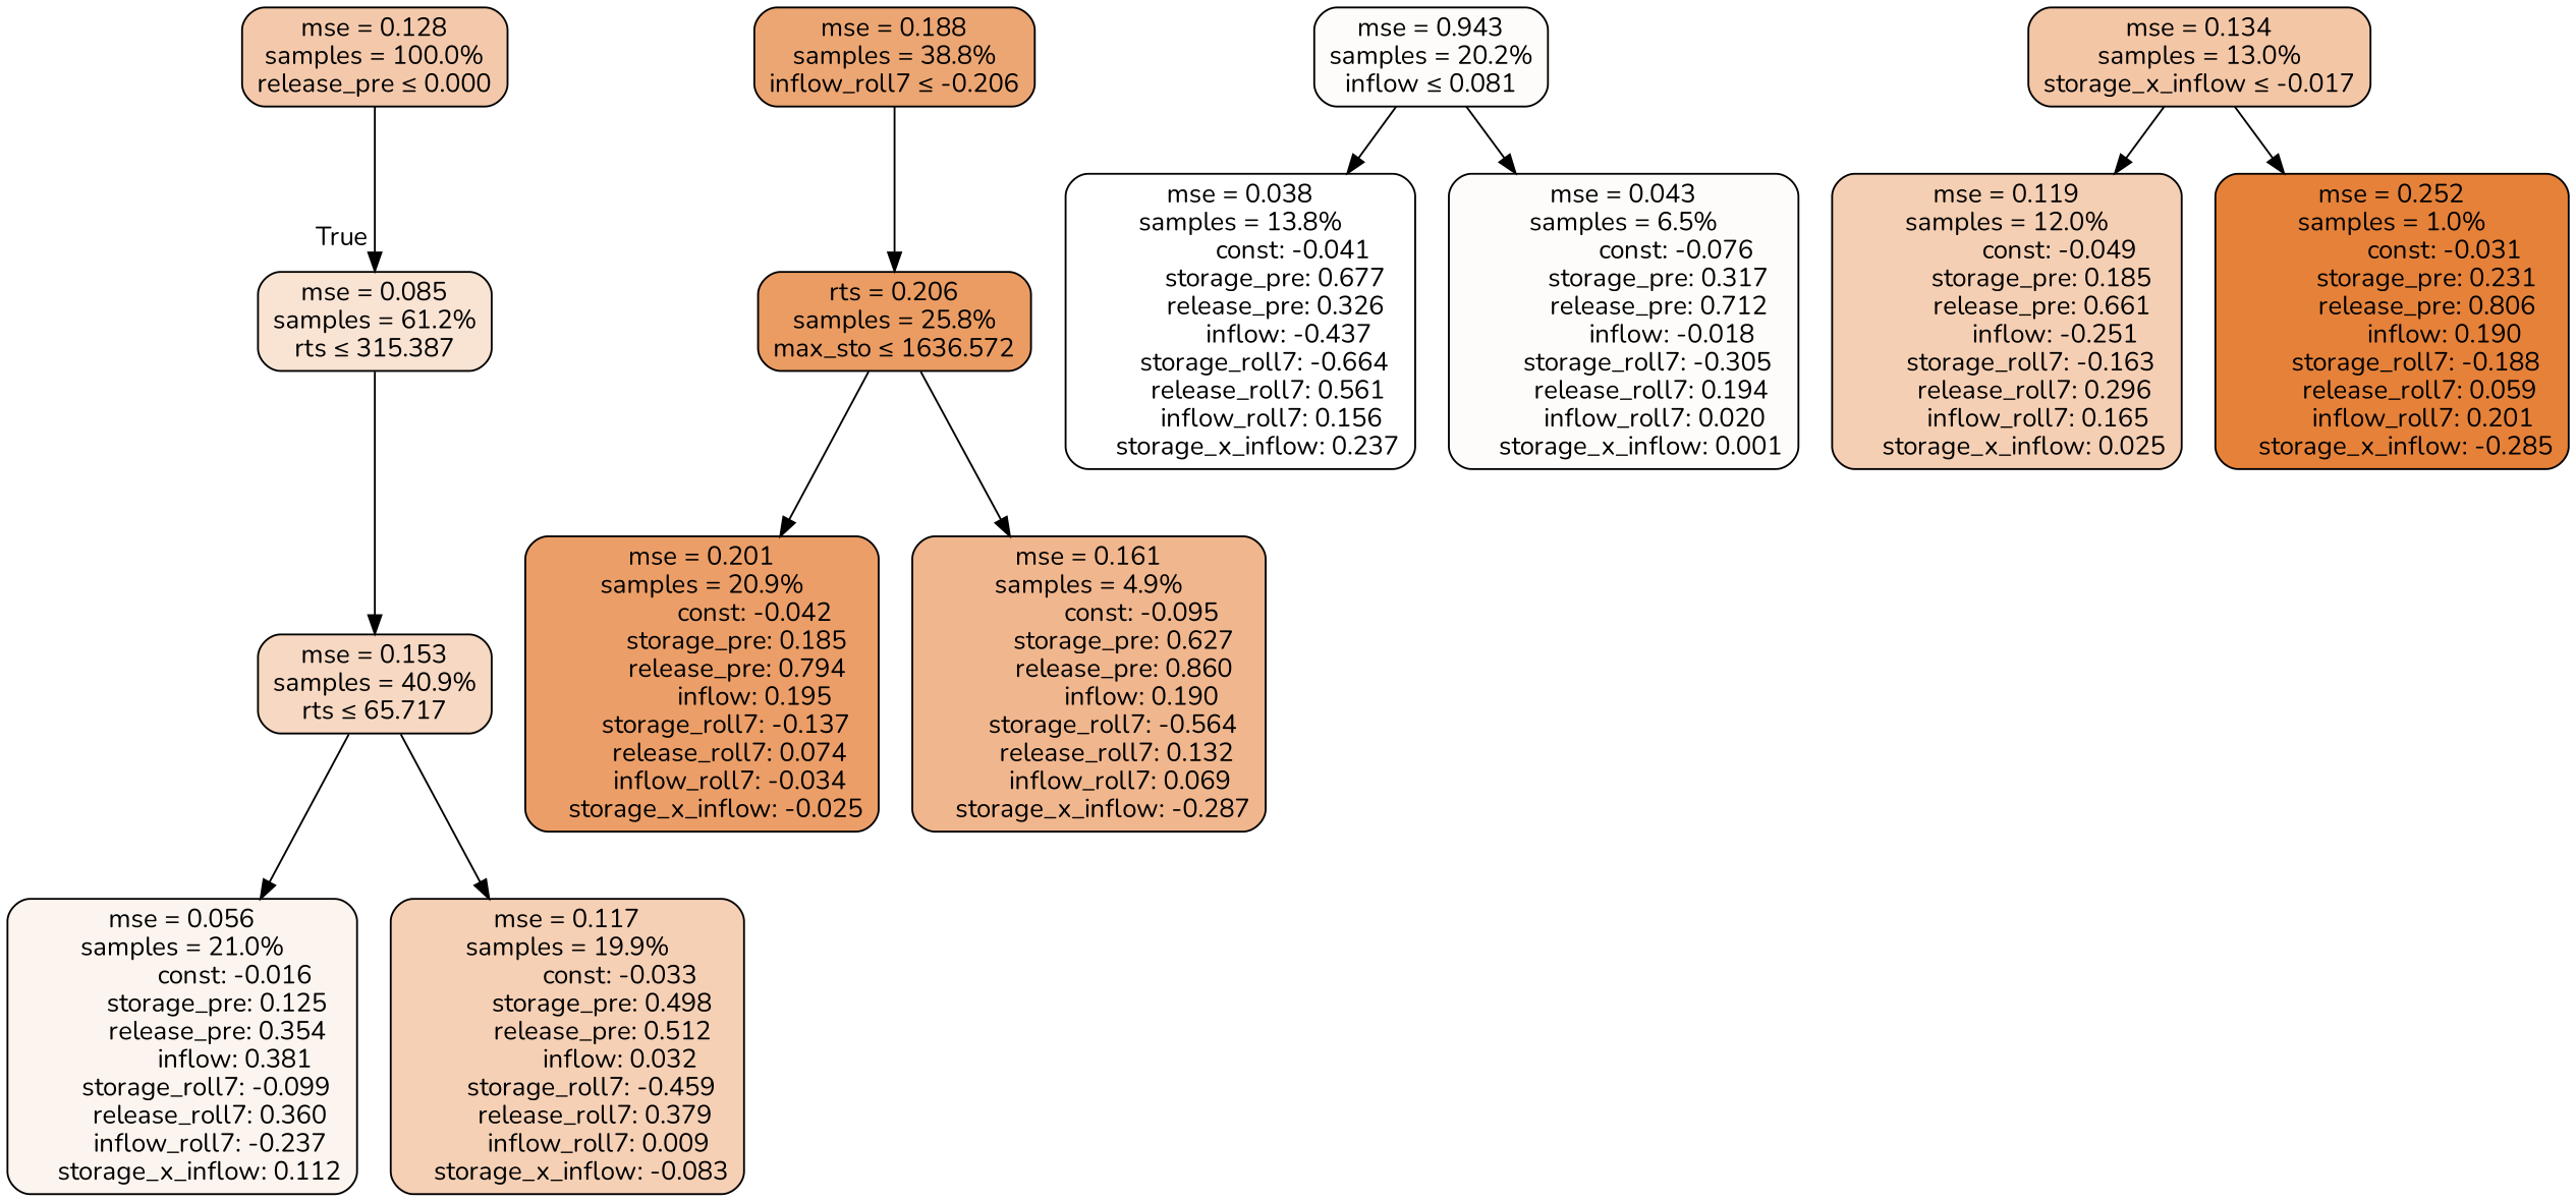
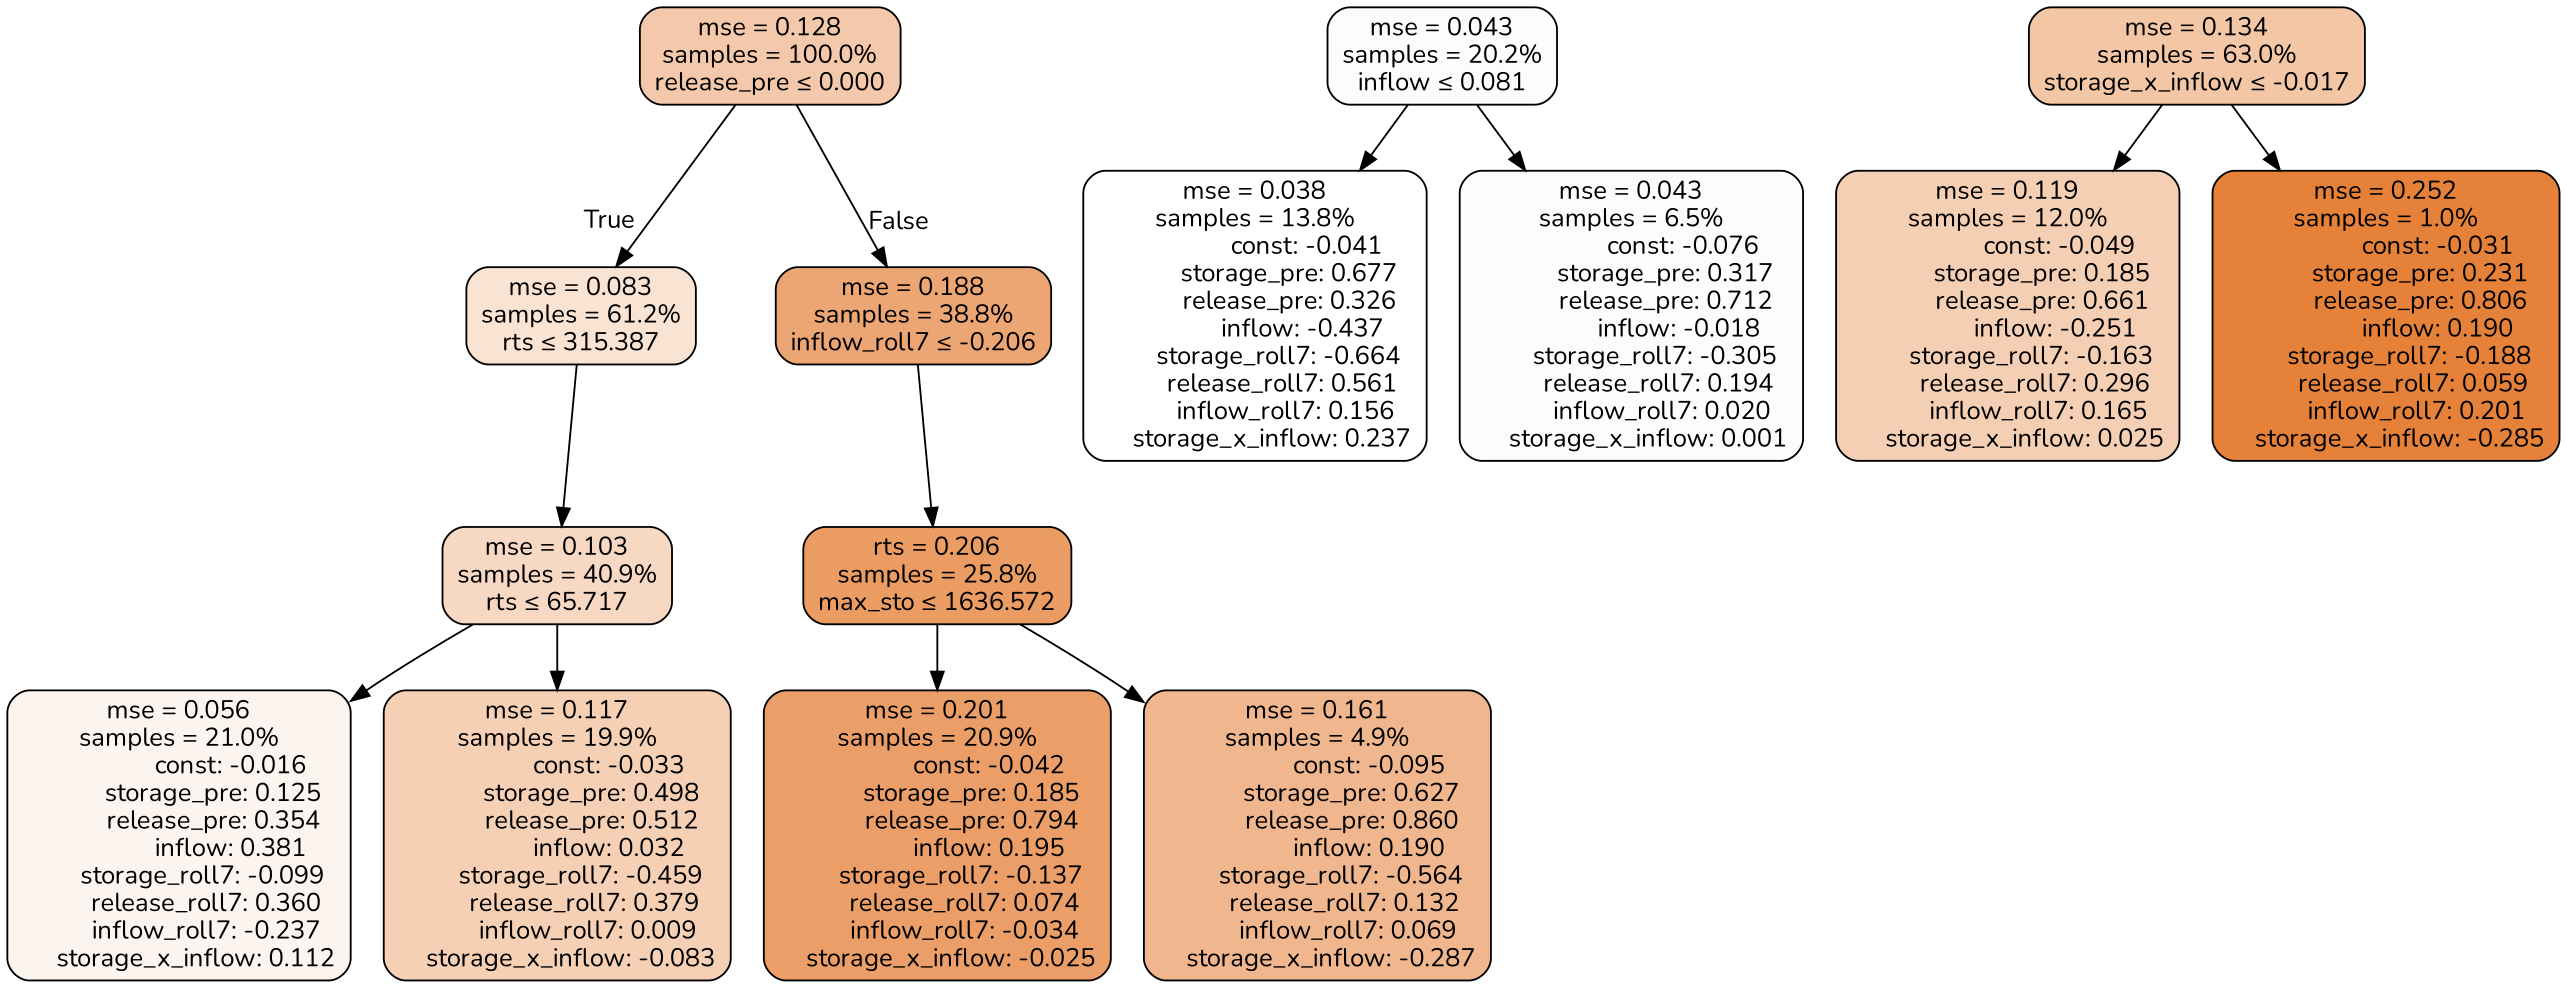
  digraph {
    fontname=Nunito
    node [color=black fillcolor="#fefcfa" fontname=Nunito shape=rectangle style="filled, rounded"]
    edge [fontname=Nunito]
    n1 [fillcolor="#f4c9ab" label="mse = 0.128\nsamples = 100.0%\nrelease_pre &le; 0.000"]
-   n2 [fillcolor="#f9e3d3" label="mse = 0.085\nsamples = 61.2%\nrts &le; 315.387"]
+   n2 [fillcolor="#f9e3d3" label="mse = 0.083\nsamples = 61.2%\nrts &le; 315.387"]
    n3 [fillcolor="#eca673" label="mse = 0.188\nsamples = 38.8%\ninflow_roll7 &le; -0.206"]
-   n4 [fillcolor="#f7d8c2" label="mse = 0.153\nsamples = 40.9%\nrts &le; 65.717"]
+   n4 [fillcolor="#f7d8c2" label="mse = 0.103\nsamples = 40.9%\nrts &le; 65.717"]
    n5 [fillcolor="#ea9c63" label="rts = 0.206\nsamples = 25.8%\nmax_sto &le; 1636.572"]
    n6 [fillcolor="#fcf4ee" label="mse = 0.056\nsamples = 21.0%\n               const: -0.016\n          storage_pre: 0.125\n          release_pre: 0.354\n               inflow: 0.381\n       storage_roll7: -0.099\n        release_roll7: 0.360\n        inflow_roll7: -0.237\n     storage_x_inflow: 0.112"]
    n7 [fillcolor="#f5d0b5" label="mse = 0.117\nsamples = 19.9%\n               const: -0.033\n          storage_pre: 0.498\n          release_pre: 0.512\n               inflow: 0.032\n       storage_roll7: -0.459\n        release_roll7: 0.379\n         inflow_roll7: 0.009\n    storage_x_inflow: -0.083"]
-   n8 [label="mse = 0.943\nsamples = 20.2%\ninflow &le; 0.081"]
+   n8 [label="mse = 0.043\nsamples = 20.2%\ninflow &le; 0.081"]
    n9 [fillcolor="#ffffff" label="mse = 0.038\nsamples = 13.8%\n               const: -0.041\n          storage_pre: 0.677\n          release_pre: 0.326\n              inflow: -0.437\n       storage_roll7: -0.664\n        release_roll7: 0.561\n         inflow_roll7: 0.156\n     storage_x_inflow: 0.237"]
    n10 [label="mse = 0.043\nsamples = 6.5%\n               const: -0.076\n          storage_pre: 0.317\n          release_pre: 0.712\n              inflow: -0.018\n       storage_roll7: -0.305\n        release_roll7: 0.194\n         inflow_roll7: 0.020\n     storage_x_inflow: 0.001"]
-   n11 [fillcolor="#f3c6a6" label="mse = 0.134\nsamples = 13.0%\nstorage_x_inflow &le; -0.017"]
+   n11 [fillcolor="#f3c6a6" label="mse = 0.134\nsamples = 63.0%\nstorage_x_inflow &le; -0.017"]
    n12 [fillcolor="#f5cfb3" label="mse = 0.119\nsamples = 12.0%\n               const: -0.049\n          storage_pre: 0.185\n          release_pre: 0.661\n              inflow: -0.251\n       storage_roll7: -0.163\n        release_roll7: 0.296\n         inflow_roll7: 0.165\n     storage_x_inflow: 0.025"]
    n13 [fillcolor="#e58139" label="mse = 0.252\nsamples = 1.0%\n               const: -0.031\n          storage_pre: 0.231\n          release_pre: 0.806\n               inflow: 0.190\n       storage_roll7: -0.188\n        release_roll7: 0.059\n         inflow_roll7: 0.201\n    storage_x_inflow: -0.285"]
    n14 [fillcolor="#eb9e67" label="mse = 0.201\nsamples = 20.9%\n               const: -0.042\n          storage_pre: 0.185\n          release_pre: 0.794\n               inflow: 0.195\n       storage_roll7: -0.137\n        release_roll7: 0.074\n        inflow_roll7: -0.034\n    storage_x_inflow: -0.025"]
    n15 [fillcolor="#f0b68d" label="mse = 0.161\nsamples = 4.9%\n               const: -0.095\n          storage_pre: 0.627\n          release_pre: 0.860\n               inflow: 0.190\n       storage_roll7: -0.564\n        release_roll7: 0.132\n         inflow_roll7: 0.069\n    storage_x_inflow: -0.287"]
    n1 -> n2 [headlabel=True labelangle=45 labeldistance=2.5]
+   n1 -> n3 [headlabel=False labelangle=-45 labeldistance=2.5]
    n2 -> n4
    n3 -> n5
    n4 -> n6
    n4 -> n7
    n5 -> n14
    n5 -> n15
    n8 -> n9
    n8 -> n10
    n11 -> n12
    n11 -> n13
  }
